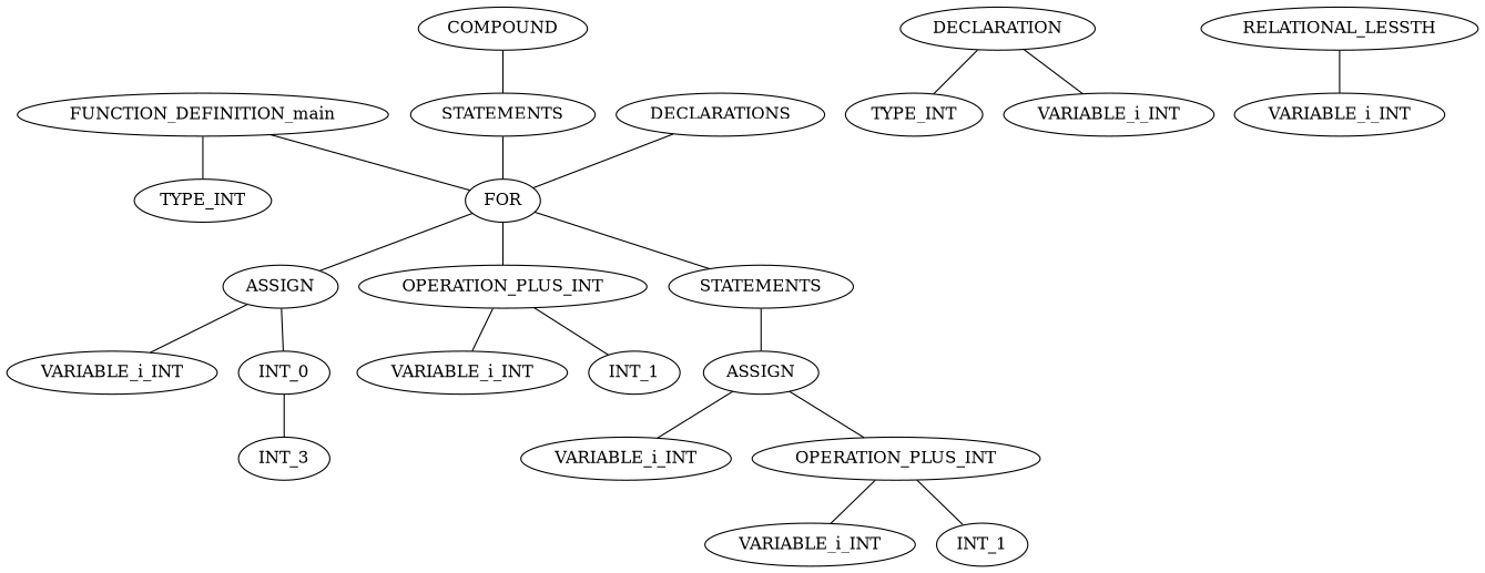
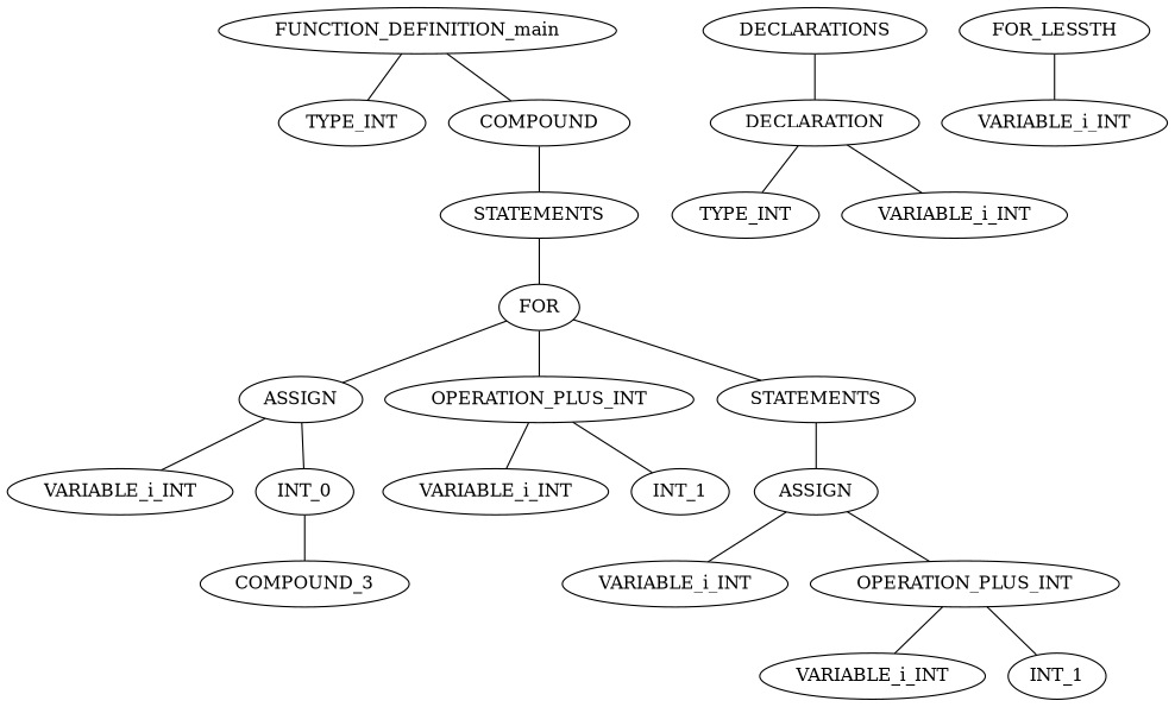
  graph {
    n1 [label=FUNCTION_DEFINITION_main]
    n2 [label=TYPE_INT]
    n3 [label=COMPOUND]
    n4 [label=STATEMENTS]
    n5 [label=DECLARATIONS]
    n6 [label=DECLARATION]
    n7 [label=FOR]
    n8 [label=TYPE_INT]
    n9 [label=VARIABLE_i_INT]
    n10 [label=ASSIGN]
    n11 [label=OPERATION_PLUS_INT]
    n12 [label=STATEMENTS]
    n13 [label=VARIABLE_i_INT]
    n14 [label=INT_0]
-   n15 [label=RELATIONAL_LESSTH]
+   n15 [label=FOR_LESSTH]
    n16 [label=VARIABLE_i_INT]
    n17 [label=VARIABLE_i_INT]
    n18 [label=INT_1]
    n19 [label=ASSIGN]
-   n20 [label=INT_3]
+   n20 [label=COMPOUND_3]
    n21 [label=VARIABLE_i_INT]
    n22 [label=OPERATION_PLUS_INT]
    n23 [label=VARIABLE_i_INT]
    n24 [label=INT_1]
    n1 -- n2
-   n1 -- n7
+   n1 -- n3
    n3 -- n4
    n4 -- n7
-   n5 -- n7
+   n5 -- n6
    n6 -- n8
    n6 -- n9
    n7 -- n10
    n7 -- n11
    n7 -- n12
    n10 -- n13
    n10 -- n14
    n11 -- n17
    n11 -- n18
    n12 -- n19
    n14 -- n20
    n15 -- n16
    n19 -- n21
    n19 -- n22
    n22 -- n23
    n22 -- n24
  }
